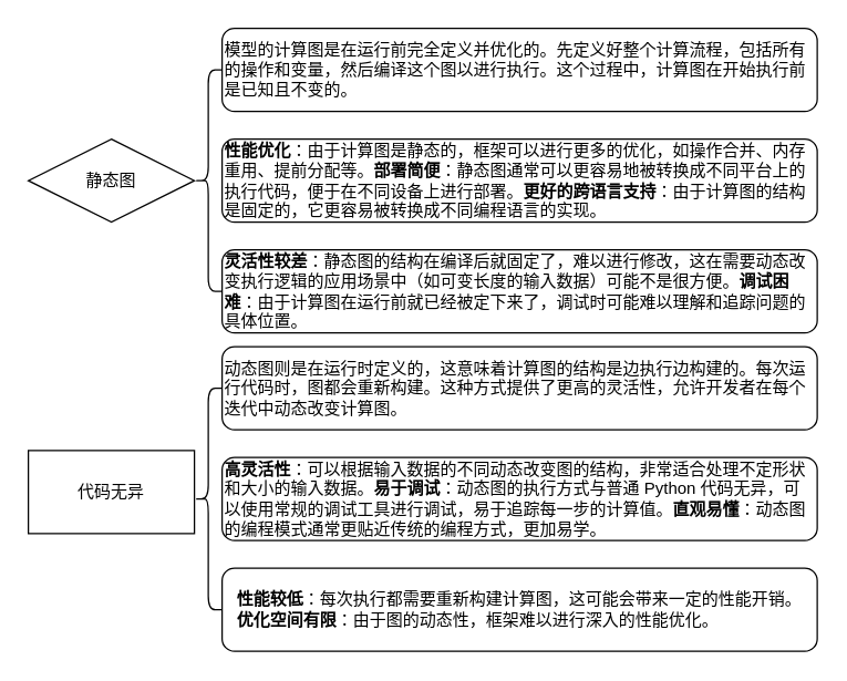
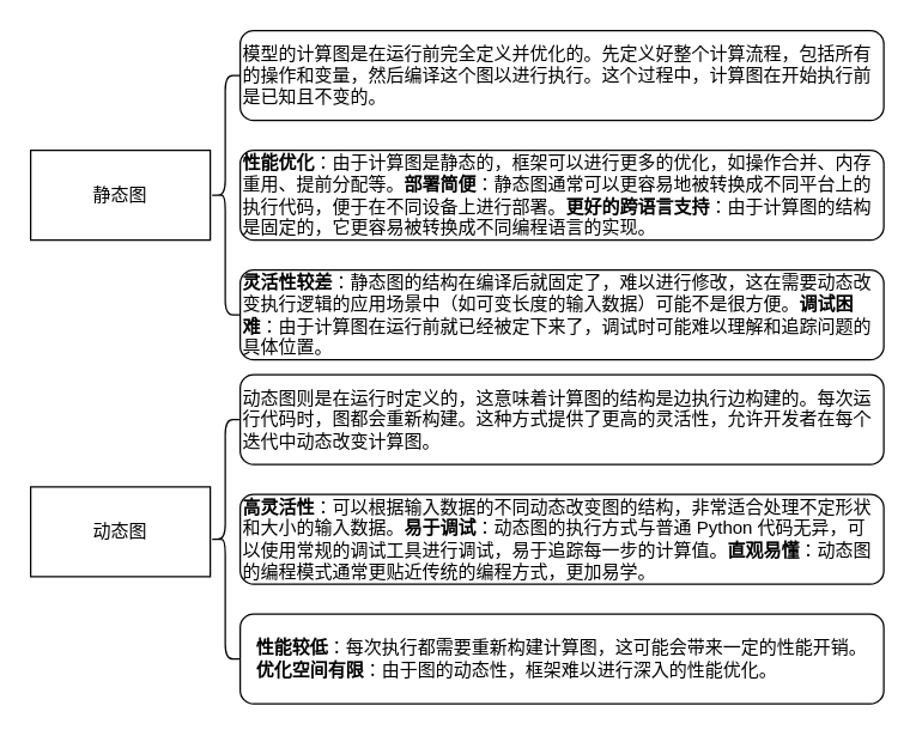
  <mxCell id="0" />
  <mxCell id="1" parent="0" />
- <mxCell id="2" value="静态图" style="rhombus;whiteSpace=wrap;html=1;" vertex="1" parent="1"><mxGeometry x="20" y="100" width="120" height="60" as="geometry" /></mxCell>
+ <mxCell id="2" value="静态图" style="rounded=0;whiteSpace=wrap;html=1;" vertex="1" parent="1"><mxGeometry x="20" y="100" width="120" height="60" as="geometry" /></mxCell>
  <mxCell id="3" value="模型的计算图是在运行前完全定义并优化的。先定义好整个计算流程，包括所有的操作和变量，然后编译这个图以进行执行。这个过程中，计算图在开始执行前是已知且不变的。" style="rounded=1;whiteSpace=wrap;html=1;align=left;" vertex="1" parent="1"><mxGeometry x="160" y="20" width="430" height="60" as="geometry" /></mxCell>
  <mxCell id="4" value="&lt;strong style=&quot;border-color: var(--border-color);&quot;&gt;性能优化&lt;/strong&gt;：由于计算图是静态的，框架可以进行更多的优化，如操作合并、内存重用、提前分配等。&lt;strong style=&quot;border-color: var(--border-color); background-color: initial;&quot;&gt;部署简便&lt;/strong&gt;：静态图通常可以更容易地被转换成不同平台上的执行代码，便于在不同设备上进行部署。&lt;strong style=&quot;border-color: var(--border-color); background-color: initial;&quot;&gt;更好的跨语言支持&lt;/strong&gt;&lt;span style=&quot;border-color: var(--border-color); background-color: initial;&quot;&gt;：由于计算图的结构是固定的，它更容易被转换成不同编程语言的实现。&lt;/span&gt;" style="rounded=1;whiteSpace=wrap;html=1;align=left;" vertex="1" parent="1"><mxGeometry x="160" y="100" width="430" height="60" as="geometry" /></mxCell>
  <mxCell id="5" value="" style="shape=curlyBracket;whiteSpace=wrap;html=1;rounded=1;labelPosition=left;verticalLabelPosition=middle;align=right;verticalAlign=middle;" vertex="1" parent="1"><mxGeometry x="140" y="50" width="20" height="160" as="geometry" /></mxCell>
- <mxCell id="6" value="代码无异" style="rounded=0;whiteSpace=wrap;html=1;" vertex="1" parent="1"><mxGeometry x="20" y="325" width="120" height="60" as="geometry" /></mxCell>
+ <mxCell id="6" value="动态图" style="rounded=0;whiteSpace=wrap;html=1;" vertex="1" parent="1"><mxGeometry x="20" y="325" width="120" height="60" as="geometry" /></mxCell>
  <mxCell id="7" value="动态图则是在运行时定义的，这意味着计算图的结构是边执行边构建的。每次运行代码时，图都会重新构建。这种方式提供了更高的灵活性，允许开发者在每个迭代中动态改变计算图。" style="rounded=1;whiteSpace=wrap;html=1;align=left;" vertex="1" parent="1"><mxGeometry x="160" y="250" width="430" height="60" as="geometry" /></mxCell>
  <mxCell id="8" value="&lt;strong style=&quot;border-color: var(--border-color);&quot;&gt;高灵活性&lt;/strong&gt;：可以根据输入数据的不同动态改变图的结构，非常适合处理不定形状和大小的输入数据。&lt;strong style=&quot;border-color: var(--border-color); background-color: initial;&quot;&gt;易于调试&lt;/strong&gt;：动态图的执行方式与普通 Python 代码无异，可以使用常规的调试工具进行调试，易于追踪每一步的计算值。&lt;strong style=&quot;border-color: var(--border-color); background-color: initial;&quot;&gt;直观易懂&lt;/strong&gt;&lt;span style=&quot;border-color: var(--border-color); background-color: initial;&quot;&gt;：动态图的编程模式通常更贴近传统的编程方式，更加易学。&lt;/span&gt;" style="rounded=1;whiteSpace=wrap;html=1;align=left;" vertex="1" parent="1"><mxGeometry x="160" y="330" width="430" height="60" as="geometry" /></mxCell>
  <mxCell id="9" value="" style="shape=curlyBracket;whiteSpace=wrap;html=1;rounded=1;labelPosition=left;verticalLabelPosition=middle;align=right;verticalAlign=middle;" vertex="1" parent="1"><mxGeometry x="140" y="280" width="20" height="160" as="geometry" /></mxCell>
  <mxCell id="10" value="&lt;strong style=&quot;border-color: var(--border-color);&quot;&gt;灵活性较差&lt;/strong&gt;：静态图的结构在编译后就固定了，难以进行修改，这在需要动态改变执行逻辑的应用场景中（如可变长度的输入数据）可能不是很方便。&lt;strong style=&quot;border-color: var(--border-color); background-color: initial;&quot;&gt;调试困难&lt;/strong&gt;：由于计算图在运行前就已经被定下来了，调试时可能难以理解和追踪问题的具体位置。" style="rounded=1;whiteSpace=wrap;html=1;align=left;" vertex="1" parent="1"><mxGeometry x="160" y="180" width="430" height="60" as="geometry" /></mxCell>
  <mxCell id="11" value="&lt;strong style=&quot;border-color: var(--border-color);&quot;&gt;性能较低&lt;/strong&gt;：每次执行都需要重新构建计算图，这可能会带来一定的性能开销。&lt;br&gt;&lt;div style=&quot;text-align: left;&quot;&gt;&lt;strong style=&quot;background-color: initial; border-color: var(--border-color);&quot;&gt;优化空间有限&lt;/strong&gt;&lt;span style=&quot;background-color: initial;&quot;&gt;：由于图的动态性，框架难以进行深入的性能优化。&lt;/span&gt;&lt;/div&gt;" style="rounded=1;whiteSpace=wrap;html=1;" vertex="1" parent="1"><mxGeometry x="160" y="410" width="430" height="60" as="geometry" /></mxCell>
